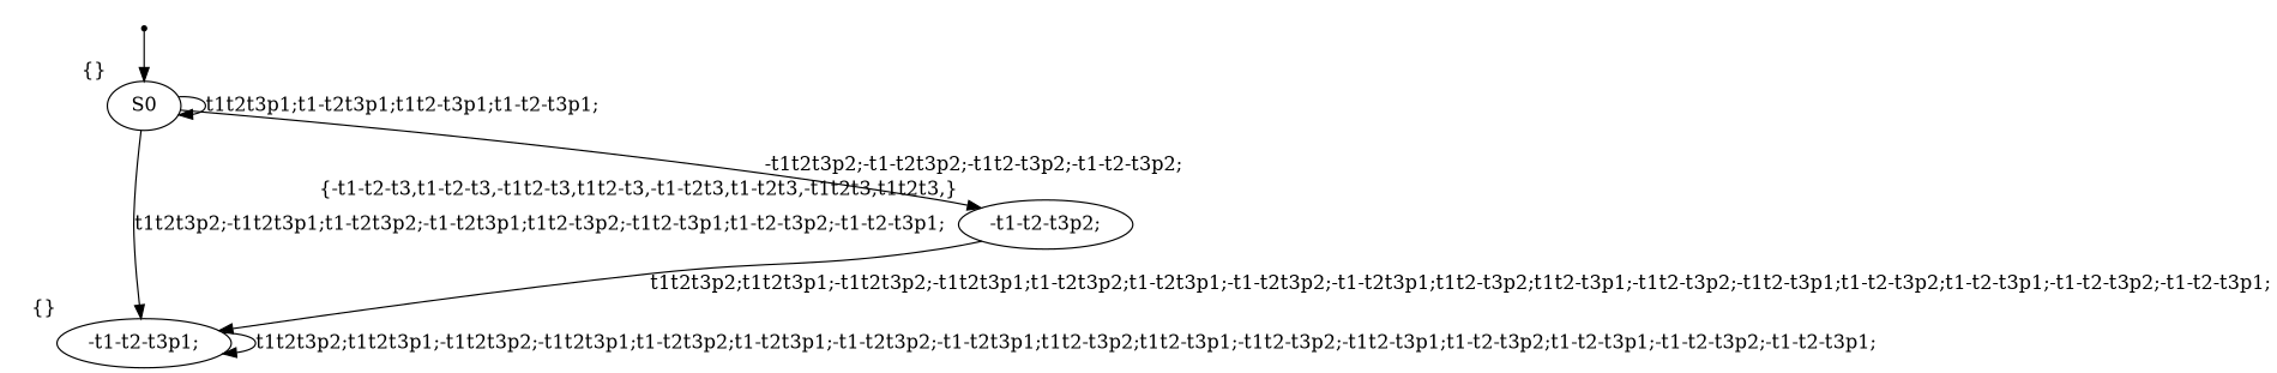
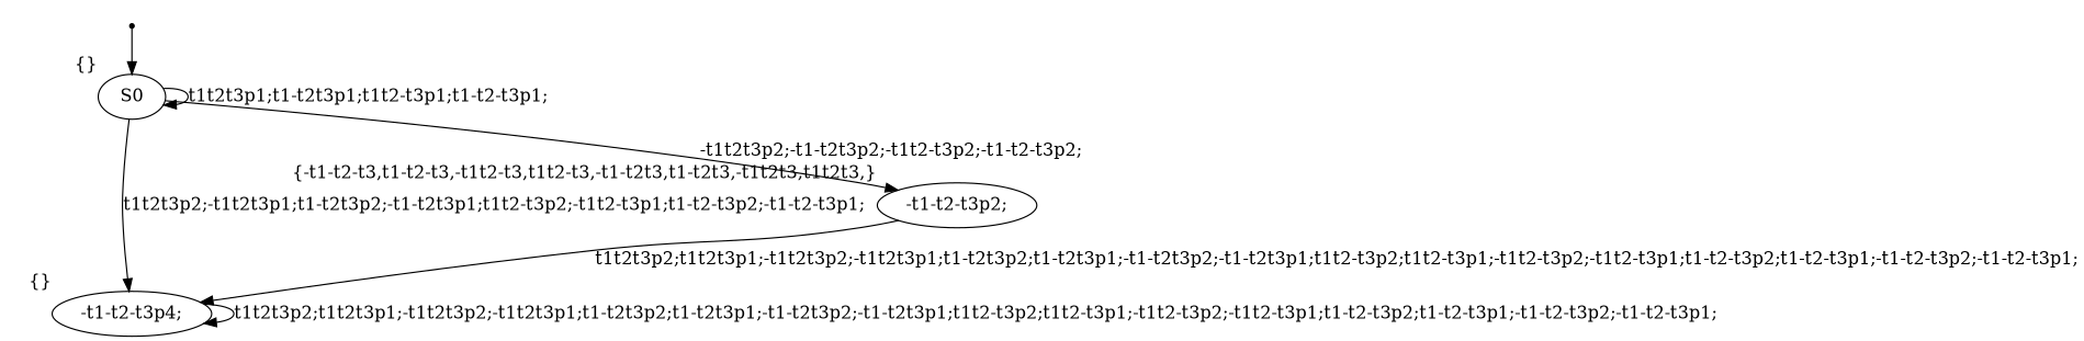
  digraph {
    node [xlabel="{}"]
    Initial [shape=point xlabel=""]
    S0
-   n3 [label="-t1-t2-t3p1;"]
+   n3 [label="-t1-t2-t3p4;"]
    n4 [label="-t1-t2-t3p2;" xlabel="{-t1-t2-t3,t1-t2-t3,-t1t2-t3,t1t2-t3,-t1-t2t3,t1-t2t3,-t1t2t3,t1t2t3,}"]
    Initial -> S0
    S0 -> S0 [label="t1t2t3p1;t1-t2t3p1;t1t2-t3p1;t1-t2-t3p1;"]
    S0 -> n3 [label="t1t2t3p2;-t1t2t3p1;t1-t2t3p2;-t1-t2t3p1;t1t2-t3p2;-t1t2-t3p1;t1-t2-t3p2;-t1-t2-t3p1;"]
    S0 -> n4 [label="-t1t2t3p2;-t1-t2t3p2;-t1t2-t3p2;-t1-t2-t3p2;"]
    n3 -> n3 [label="t1t2t3p2;t1t2t3p1;-t1t2t3p2;-t1t2t3p1;t1-t2t3p2;t1-t2t3p1;-t1-t2t3p2;-t1-t2t3p1;t1t2-t3p2;t1t2-t3p1;-t1t2-t3p2;-t1t2-t3p1;t1-t2-t3p2;t1-t2-t3p1;-t1-t2-t3p2;-t1-t2-t3p1;"]
    n4 -> n3 [label="t1t2t3p2;t1t2t3p1;-t1t2t3p2;-t1t2t3p1;t1-t2t3p2;t1-t2t3p1;-t1-t2t3p2;-t1-t2t3p1;t1t2-t3p2;t1t2-t3p1;-t1t2-t3p2;-t1t2-t3p1;t1-t2-t3p2;t1-t2-t3p1;-t1-t2-t3p2;-t1-t2-t3p1;"]
  }
